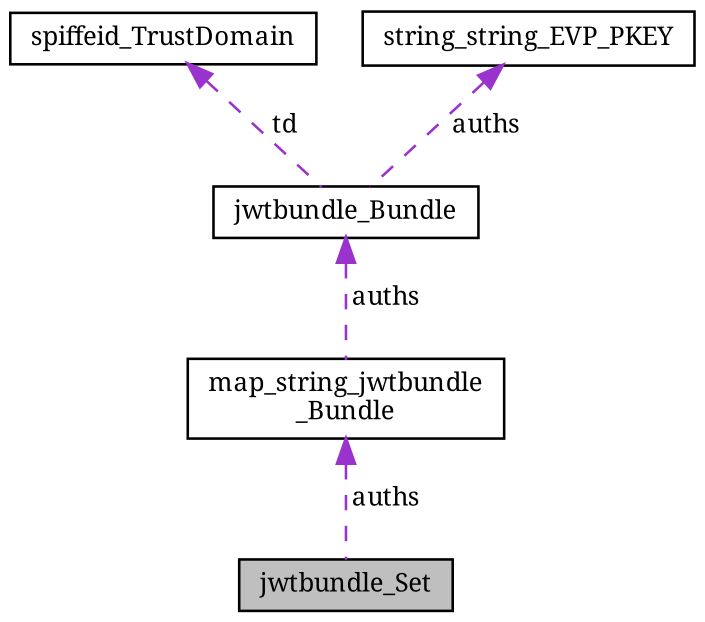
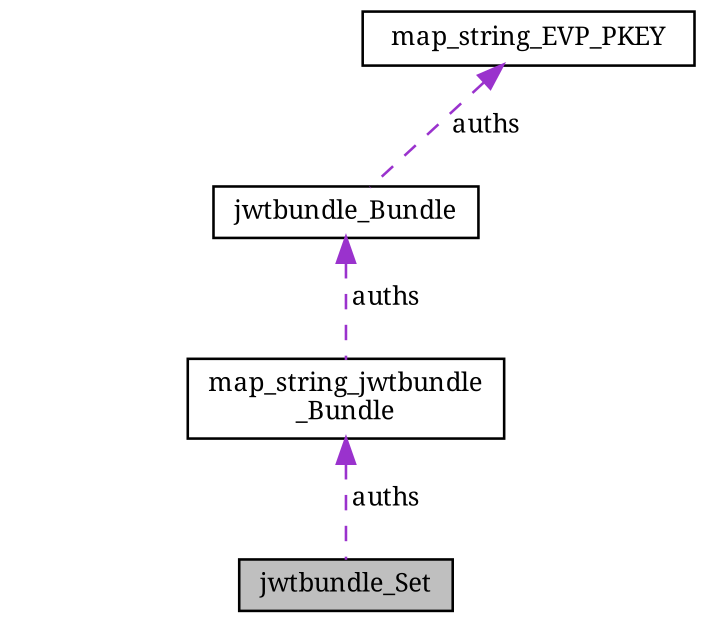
  digraph {
    fontname="Noto Serif"
    node [color=black fillcolor=white fontname="Noto Serif" fontsize=10 shape=record style=filled]
    edge [color=darkorchid3 dir=back fontname="Noto Serif" fontsize=10 labelfontname=Helvetica labelfontsize=10 style=dashed]
    n1 [fillcolor=grey75 fontcolor=black height=0.2 label=jwtbundle_Set width=0.4]
    n2 [height=0.2 label="map_string_jwtbundle\l_Bundle" width=0.4]
    n3 [height=0.2 label=jwtbundle_Bundle width=0.4]
-   n4 [height=0.2 label=spiffeid_TrustDomain width=0.4]
-   n5 [height=0.2 label=string_string_EVP_PKEY width=0.4]
+   n5 [height=0.2 label=map_string_EVP_PKEY width=0.4]
    n2 -> n1 [label=" auths"]
    n3 -> n2 [label=" auths"]
-   n4 -> n3 [label=" td"]
    n5 -> n3 [label=" auths"]
  }
